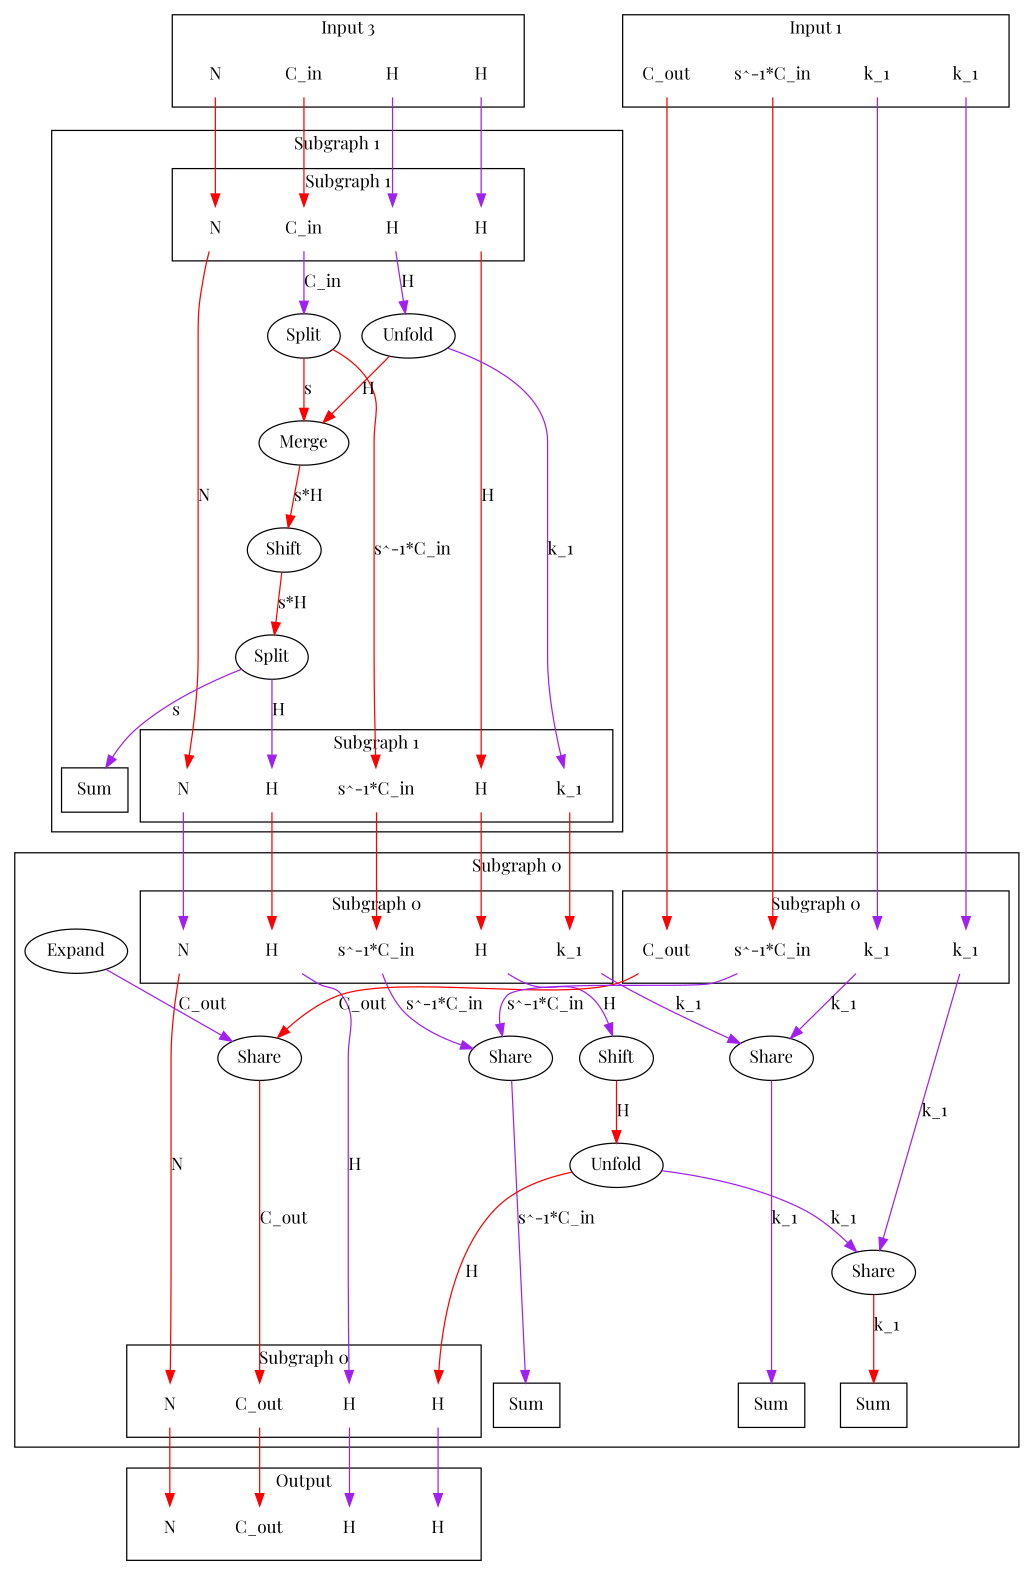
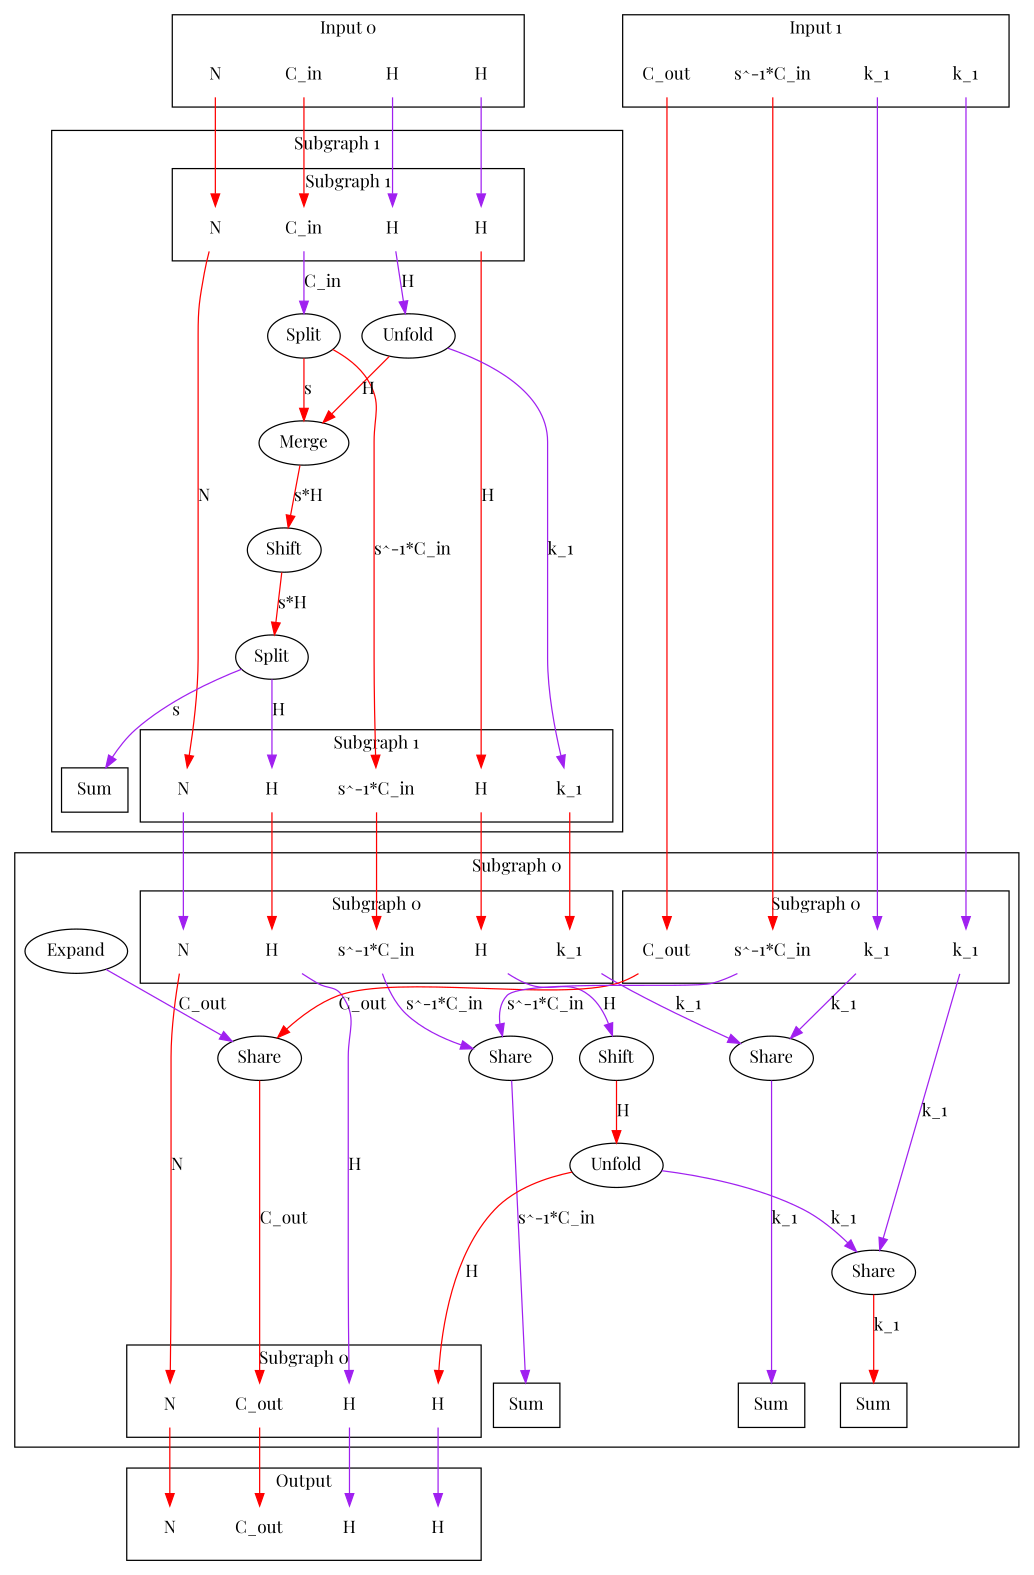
  digraph {
    newrank=true
    fontname="Playfair Display"
    node [shape=none fontname="Playfair Display"]
    edge [color=red fontname="Playfair Display"]
    n1 [label=N]
    n2 [label=C_in]
    n3 [label=H]
    n4 [label=H]
    n5 [label=C_out]
    n6 [label=k_1]
    n7 [label="s^-1*C_in"]
    n8 [label=k_1]
    n9 [label=Sum shape=box]
    n10 [label=Sum shape=box]
    n11 [label=Sum shape=box]
    n12 [label=N]
    n13 [label=C_out]
    n14 [label=H]
    n15 [label=H]
    n16 [label=N]
    n17 [label=k_1]
    n18 [label=H]
    n19 [label="s^-1*C_in"]
    n20 [label=H]
    n21 [label=C_out]
    n22 [label=k_1]
    n23 [label="s^-1*C_in"]
    n24 [label=k_1]
    n25 [label=Share shape=""]
    n26 [label=Share shape=""]
    n27 [label=Shift shape=""]
    n28 [label=Share shape=""]
    n29 [label=Share shape=""]
    n30 [label=Expand shape=""]
    n31 [label=Unfold shape=""]
    n32 [label=Sum shape=box]
    n33 [label=N]
    n34 [label=k_1]
    n35 [label=H]
    n36 [label="s^-1*C_in"]
    n37 [label=H]
    n38 [label=N]
    n39 [label=C_in]
    n40 [label=H]
    n41 [label=H]
    n42 [label=Split shape=""]
    n43 [label=Unfold shape=""]
    n44 [label=Shift shape=""]
    n45 [label=Split shape=""]
    n46 [label=Merge shape=""]
    n47 [label=N]
    n48 [label=C_out]
    n49 [label=H]
    n50 [label=H]
    subgraph sub_1 {
      rank=same
      n1
      n2
      n3
      n4
      n5
      n6
      n7
      n8
    }
    subgraph cluster_2 {
      label="Subgraph 0"
      n25
      n26
      n27
      n28
      n29
      n30
      n31
      subgraph sub_3 {
        label="Subgraph 0"
        rank=same
        n9
        n10
        n11
        n12
        n13
        n14
        n15
      }
      subgraph sub_4 {
        label="Subgraph 0"
        rank=same
        n16
        n17
        n18
        n19
        n20
        n21
        n22
        n23
        n24
      }
      subgraph cluster_5 {
        n12
        n13
        n14
        n15
      }
      subgraph cluster_6 {
        n16
        n17
        n18
        n19
        n20
      }
      subgraph cluster_7 {
        n21
        n22
        n23
        n24
      }
    }
    subgraph cluster_8 {
      label="Subgraph 1"
      n42
      n43
      n44
      n45
      n46
      subgraph sub_9 {
        label="Subgraph 1"
        rank=same
        n32
        n33
        n34
        n35
        n36
        n37
      }
      subgraph sub_10 {
        label="Subgraph 1"
        rank=same
        n38
        n39
        n40
        n41
      }
      subgraph cluster_11 {
        n33
        n34
        n35
        n36
        n37
      }
      subgraph cluster_12 {
        n38
        n39
        n40
        n41
      }
    }
    subgraph cluster_13 {
-     label="Input 3"
+     label="Input 0"
      n1
      n2
      n3
      n4
    }
    subgraph cluster_14 {
      label="Input 1"
      n5
      n6
      n7
      n8
    }
    subgraph cluster_15 {
      label=Output
      n47
      n48
      n49
      n50
    }
    n1 -> n38
    n2 -> n39
    n3 -> n40 [color=purple]
    n4 -> n41 [color=purple]
    n5 -> n21
    n6 -> n22 [color=purple]
    n7 -> n23
    n8 -> n24 [color=purple]
    n12 -> n47
    n13 -> n48
    n14 -> n49 [color=purple]
    n15 -> n50 [color=purple]
    n16 -> n12 [label=N]
    n17 -> n25 [label=k_1 color=purple]
    n18 -> n14 [label=H color=purple]
    n19 -> n26 [label="s^-1*C_in" color=purple]
    n20 -> n27 [label=H color=purple]
    n21 -> n28 [label=C_out]
    n22 -> n25 [label=k_1 color=purple]
    n23 -> n26 [label="s^-1*C_in" color=purple]
    n24 -> n29 [label=k_1 color=purple]
    n25 -> n9 [label=k_1 color=purple]
    n26 -> n10 [label="s^-1*C_in" color=purple]
    n27 -> n31 [label=H]
    n28 -> n13 [label=C_out]
    n29 -> n11 [label=k_1]
    n30 -> n28 [label=C_out color=purple]
    n31 -> n15 [label=H]
    n31 -> n29 [label=k_1 color=purple]
    n33 -> n16 [color=purple]
    n34 -> n17
    n35 -> n18
    n36 -> n19
    n37 -> n20
    n38 -> n33 [label=N]
    n39 -> n42 [label=C_in color=purple]
    n40 -> n43 [label=H color=purple]
    n41 -> n37 [label=H]
    n42 -> n36 [label="s^-1*C_in"]
    n42 -> n46 [label=s]
    n43 -> n34 [label=k_1 color=purple]
    n43 -> n46 [label=H]
    n44 -> n45 [label="s*H"]
    n45 -> n32 [label=s color=purple]
    n45 -> n35 [label=H color=purple]
    n46 -> n44 [label="s*H"]
  }
